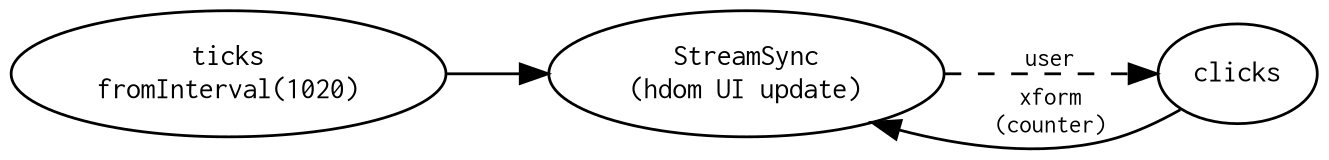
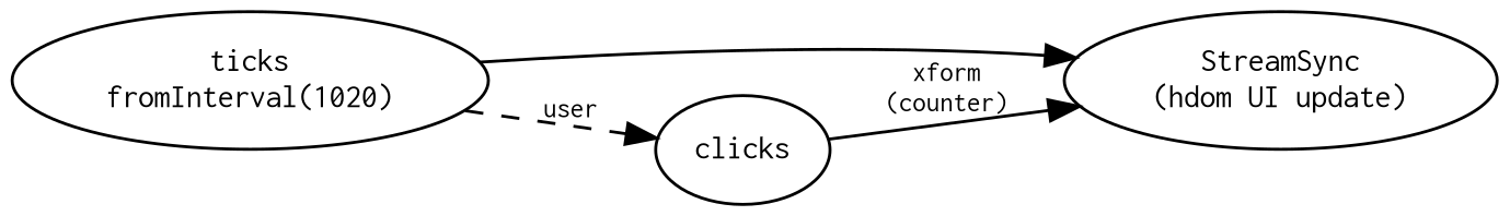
  digraph {
    rank=same
    rankdir=LR
    node [fontname=Inconsolata fontsize=11]
    edge [fontname=Inconsolata fontsize=9]
    n1 [label="ticks\nfromInterval(1020)"]
    n2 [label="StreamSync\n(hdom UI update)"]
    n3 [label=clicks]
    n1 -> n2
-   n2 -> n3 [label=user style=dashed]
+   n1 -> n3 [label=user style=dashed]
    n3 -> n2 [label="xform\n(counter)"]
  }
